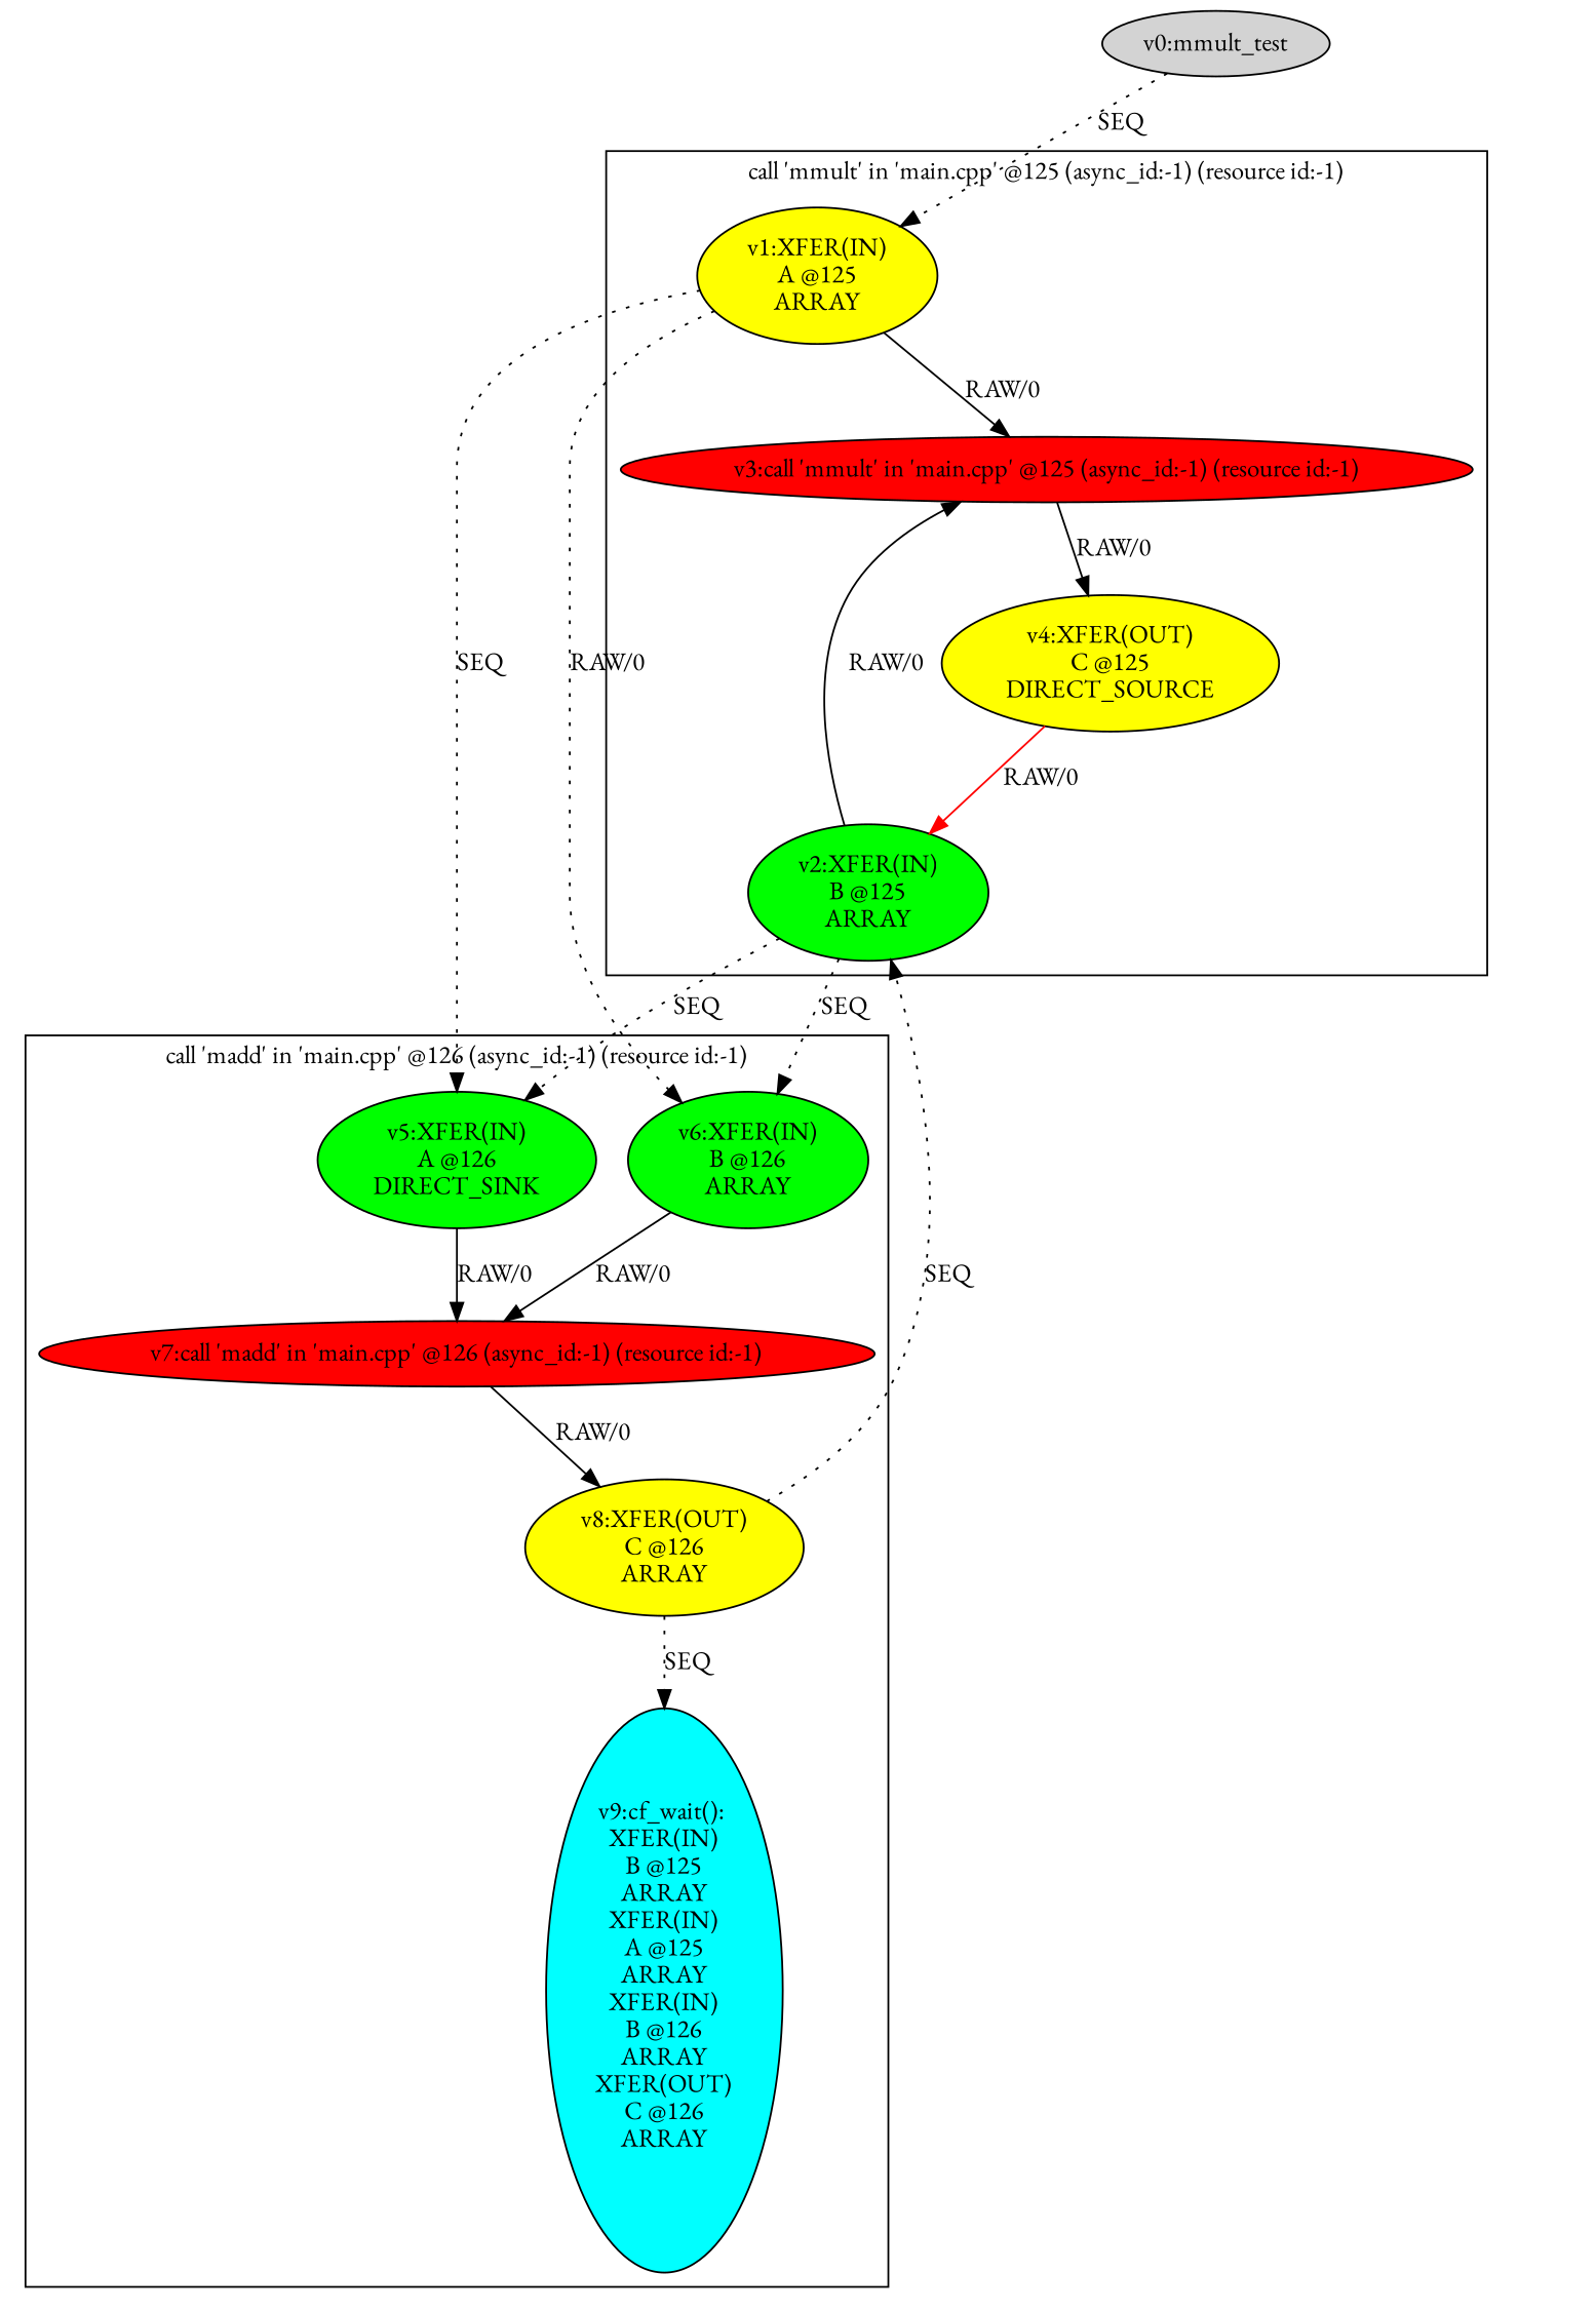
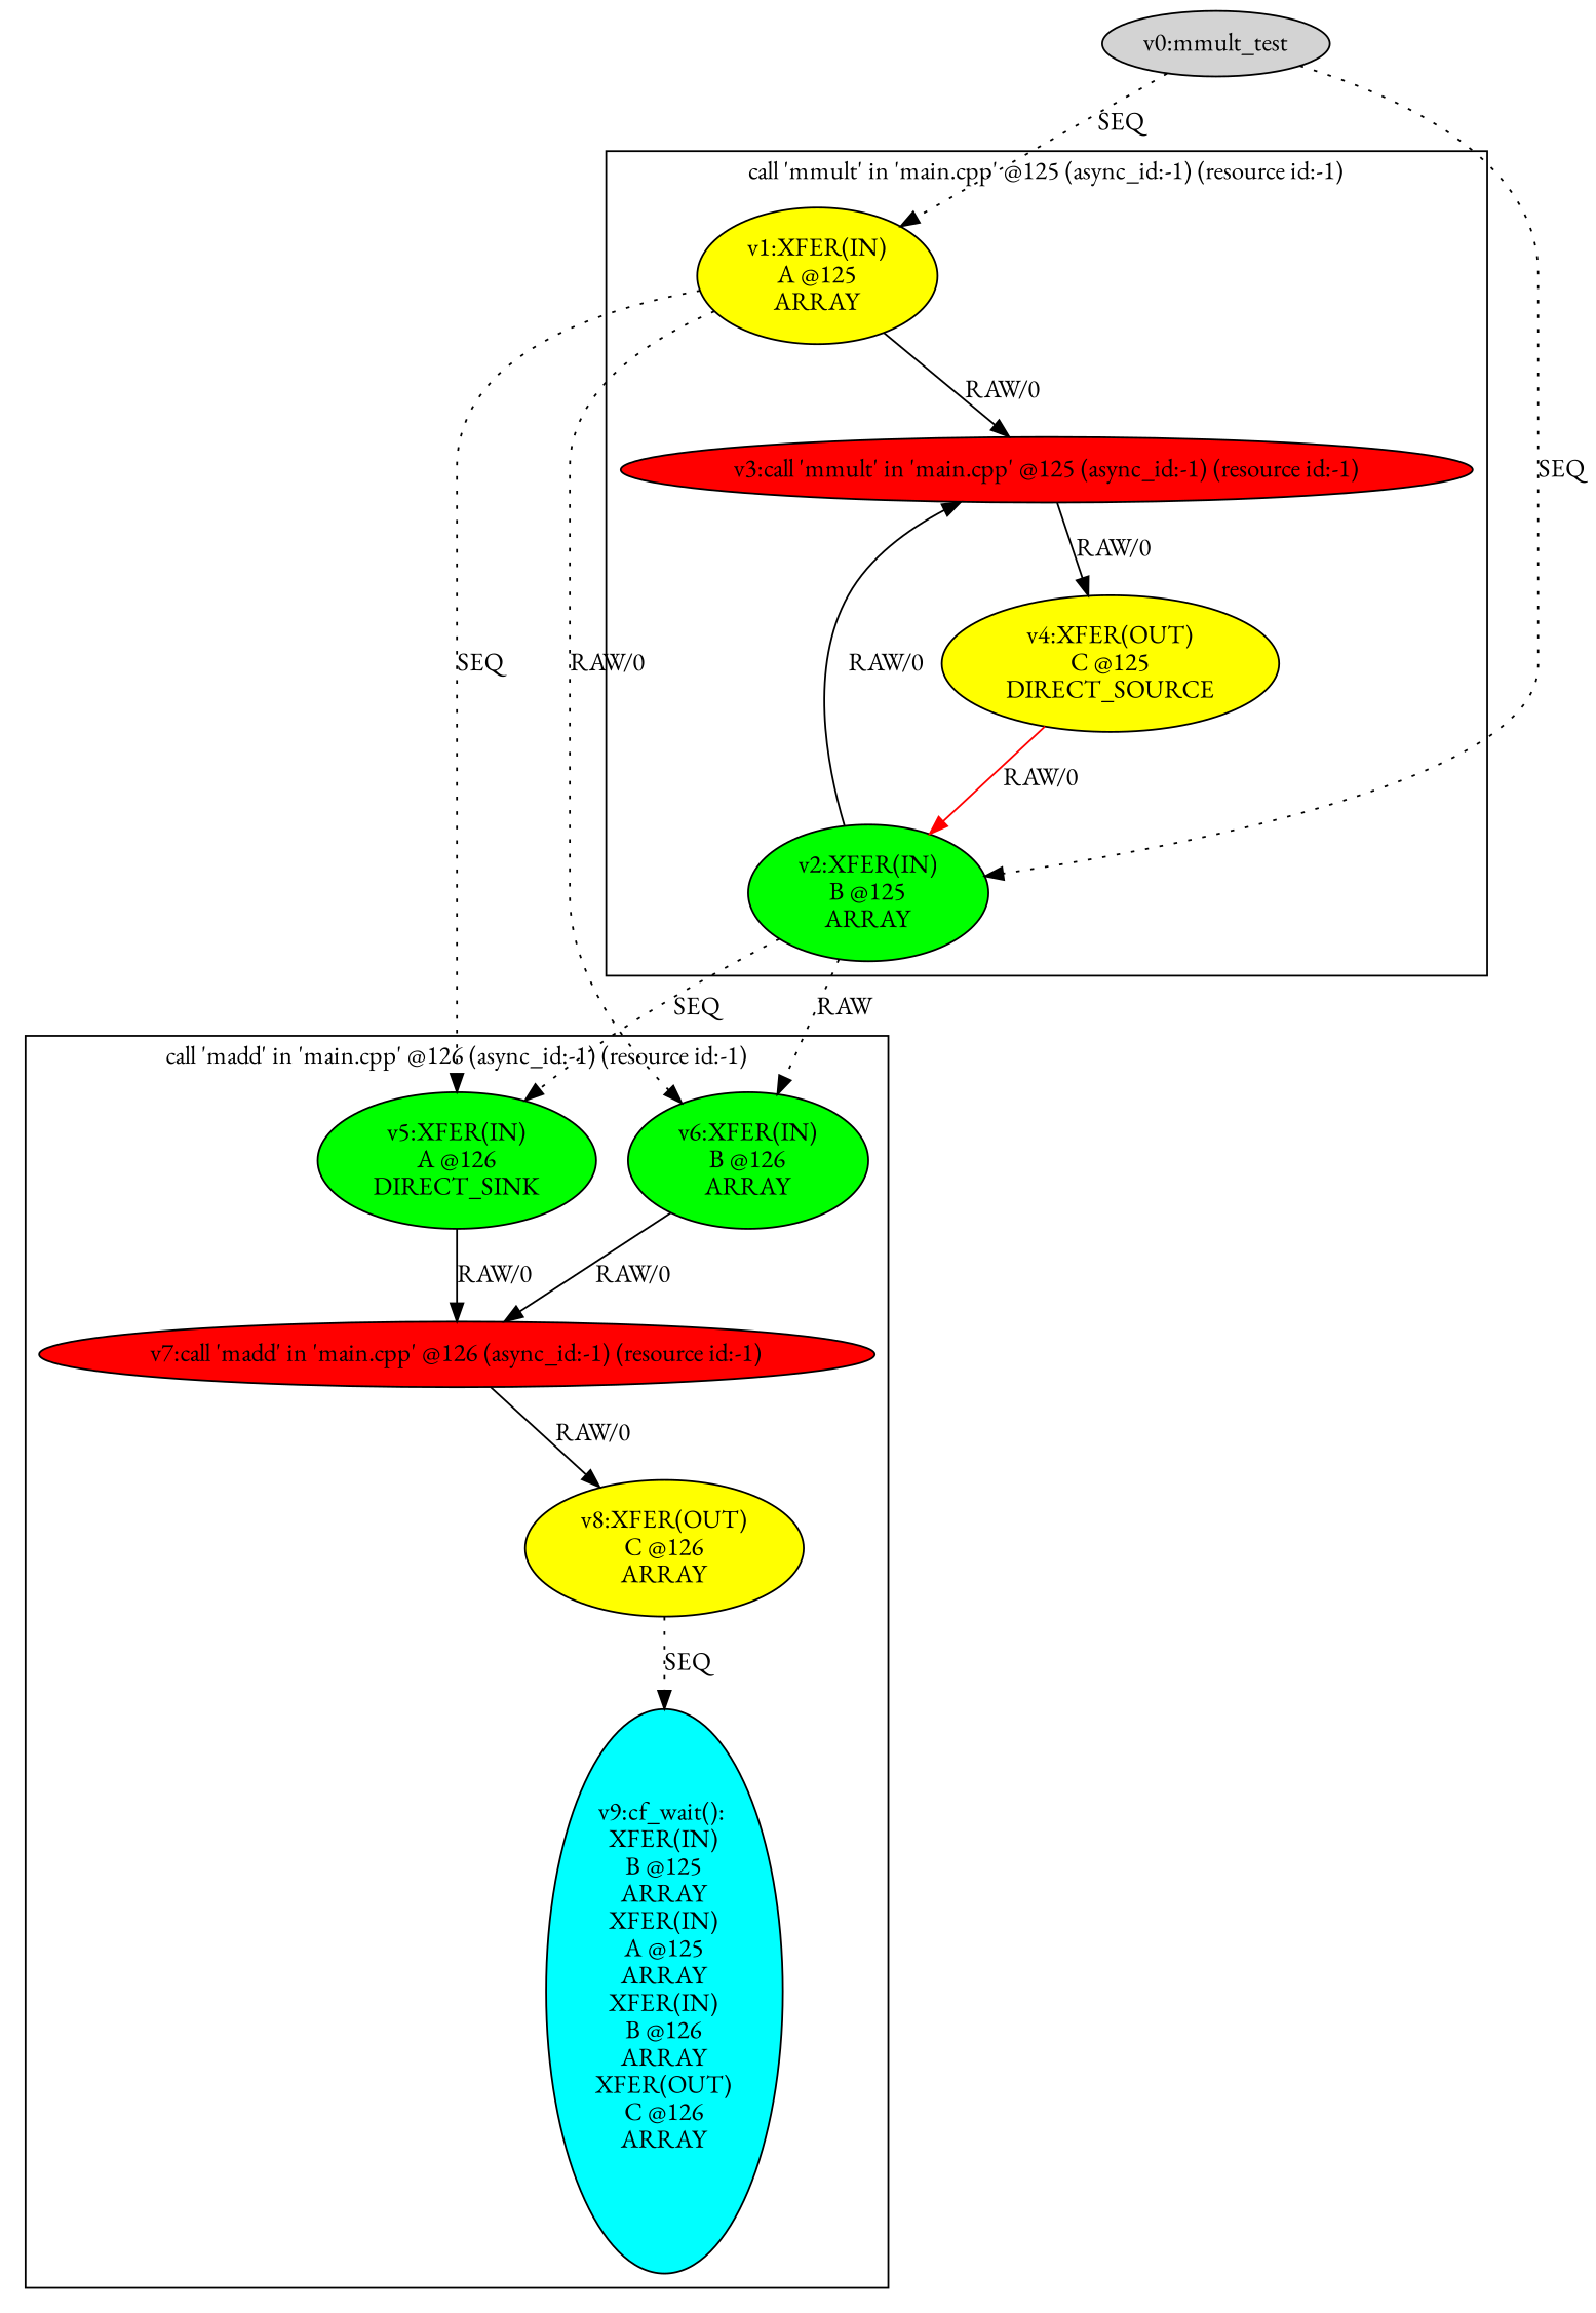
  digraph {
    fontname="EB Garamond"
    node [fillcolor=yellow fontname="EB Garamond" style=filled]
    edge [fontname="EB Garamond"]
    n1 [label="v1:XFER(IN)\nA @125\nARRAY\n"]
    n2 [fillcolor=green label="v2:XFER(IN)\nB @125\nARRAY\n"]
    n3 [fillcolor=red label="v3:call 'mmult' in 'main.cpp' @125 (async_id:-1) (resource id:-1)\n"]
    n4 [label="v4:XFER(OUT)\nC @125\nDIRECT_SOURCE\n"]
    n5 [fillcolor=green label="v5:XFER(IN)\nA @126\nDIRECT_SINK\n"]
    n6 [fillcolor=green label="v6:XFER(IN)\nB @126\nARRAY\n"]
    n7 [fillcolor=red label="v7:call 'madd' in 'main.cpp' @126 (async_id:-1) (resource id:-1)\n"]
    n8 [label="v8:XFER(OUT)\nC @126\nARRAY\n"]
    n9 [fillcolor=cyan label="v9:cf_wait(): \nXFER(IN)\nB @125\nARRAY\nXFER(IN)\nA @125\nARRAY\nXFER(IN)\nB @126\nARRAY\nXFER(OUT)\nC @126\nARRAY\n\n"]
    n10 [label="v0:mmult_test" fillcolor=""]
    subgraph cluster_1 {
      label="call 'mmult' in 'main.cpp' @125 (async_id:-1) (resource id:-1)\n"
      n1
      n2
      n3
      n4
    }
    subgraph cluster_2 {
      label="call 'madd' in 'main.cpp' @126 (async_id:-1) (resource id:-1)\n"
      n5
      n6
      n7
      n8
      n9
    }
    n1 -> n3 [label="RAW/0"]
    n1 -> n5 [label=SEQ style=dotted]
    n1 -> n6 [label="RAW/0" style=dotted]
    n2 -> n3 [label="RAW/0"]
    n2 -> n5 [label=SEQ style=dotted]
-   n2 -> n6 [label=SEQ style=dotted]
+   n2 -> n6 [label=RAW style=dotted]
    n3 -> n4 [label="RAW/0"]
    n4 -> n2 [color=red label="RAW/0"]
    n5 -> n7 [label="RAW/0"]
    n6 -> n7 [label="RAW/0"]
    n7 -> n8 [label="RAW/0"]
    n8 -> n9 [label=SEQ style=dotted]
    n10 -> n1 [label=SEQ style=dotted]
-   n8 -> n2 [label=SEQ style=dotted]
+   n10 -> n2 [label=SEQ style=dotted]
  }
